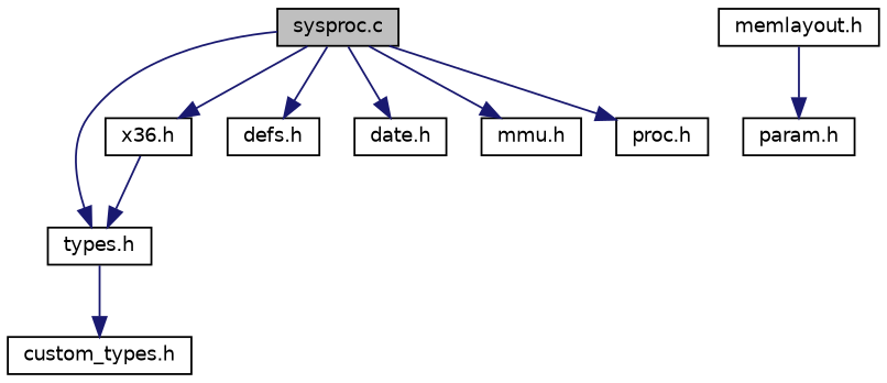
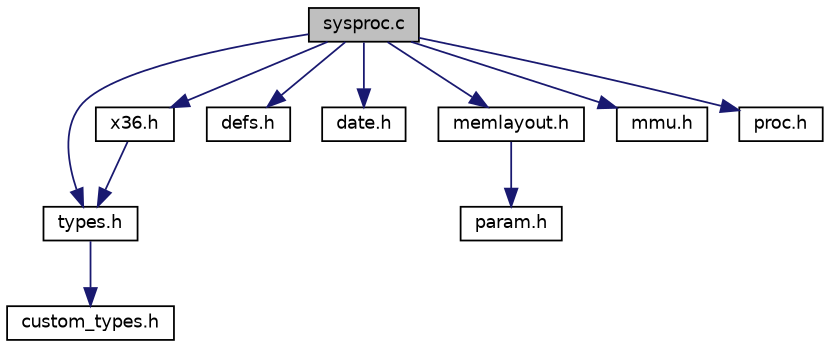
  digraph {
    node [color=black fillcolor=white fontname=Helvetica fontsize=10 shape=record style=filled]
    edge [color=midnightblue fontname=Helvetica fontsize=10 labelfontname=Helvetica labelfontsize=10 style=solid]
    n1 [fillcolor=grey75 fontcolor=black height=0.2 label="sysproc.c" width=0.4]
    n2 [height=0.2 label="types.h" width=0.4]
    n3 [height=0.2 label="x36.h" width=0.4]
    n4 [height=0.2 label="defs.h" width=0.4]
    n5 [height=0.2 label="date.h" width=0.4]
    n6 [height=0.2 label="memlayout.h" width=0.4]
    n7 [height=0.2 label="mmu.h" width=0.4]
    n8 [height=0.2 label="proc.h" width=0.4]
    n9 [height=0.2 label="custom_types.h" width=0.4]
    n10 [height=0.2 label="param.h" width=0.4]
    n1 -> n2
    n1 -> n3
    n1 -> n4
    n1 -> n5
+   n1 -> n6
    n1 -> n7
    n1 -> n8
    n2 -> n9
    n3 -> n2
    n6 -> n10
  }
